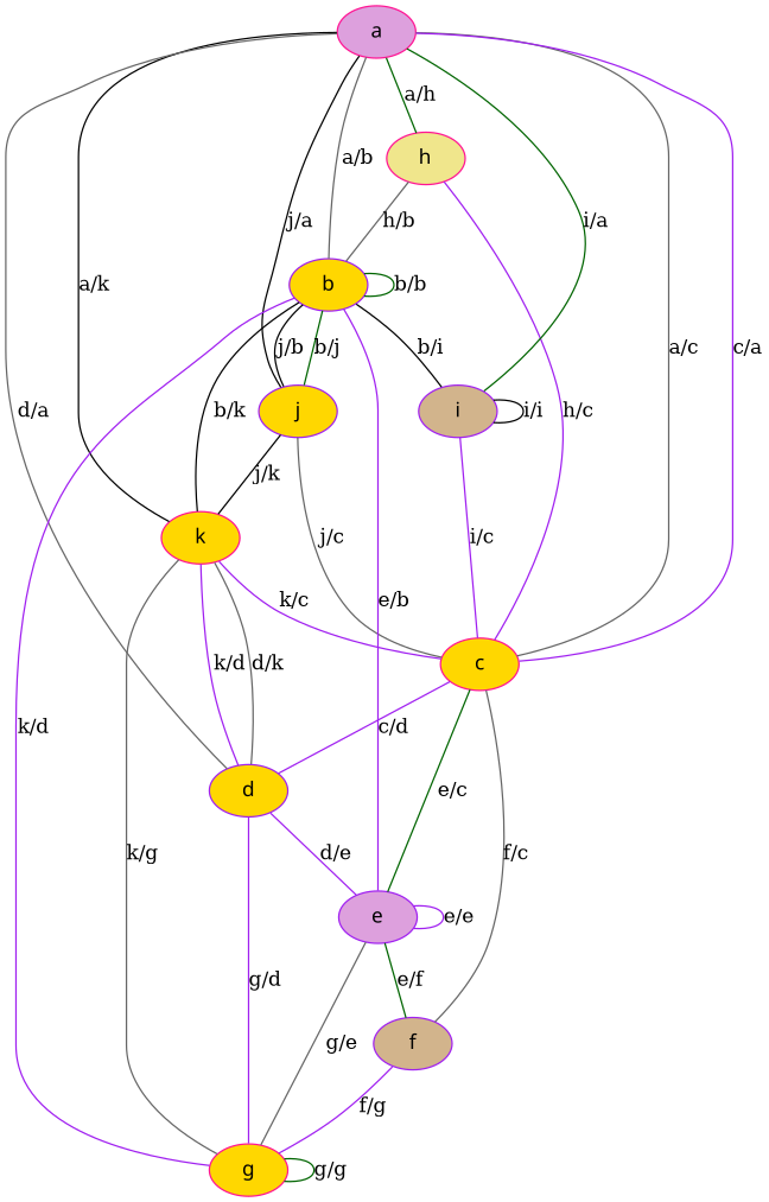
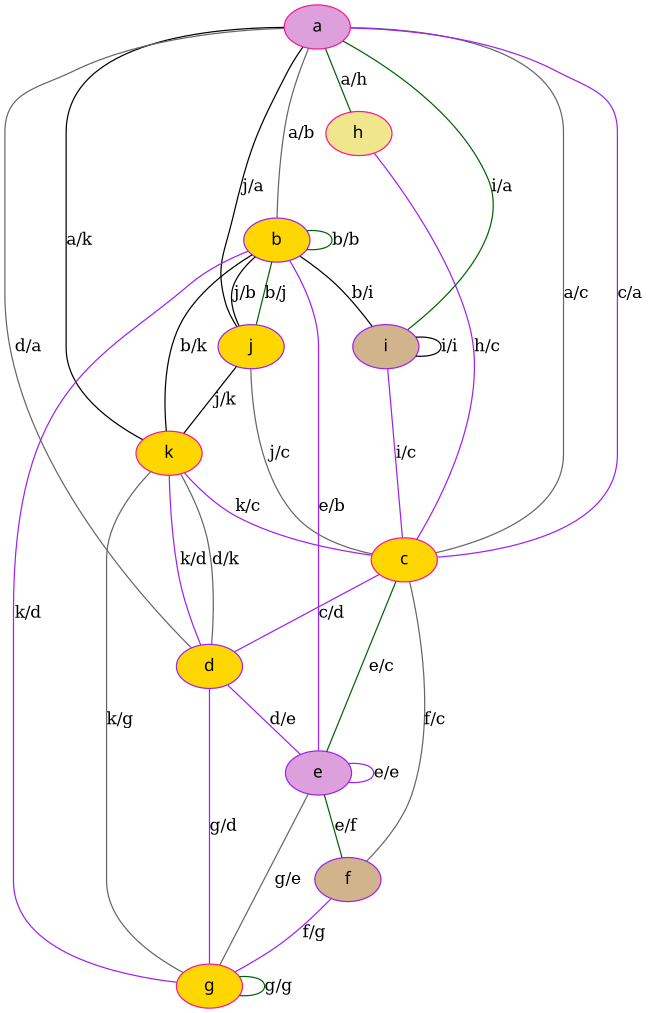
  digraph {
    splines=true
    node [color=purple fillcolor=gold fontname=Verdana style=filled]
    edge [color=purple dir=none]
    a [color=deeppink fillcolor=plum]
    b
    c [color=deeppink]
    h [color=deeppink fillcolor=khaki]
    k [color=deeppink]
    j
    i [fillcolor=tan]
    d
    g [color=deeppink]
    e [fillcolor=plum]
    f [fillcolor=tan]
    a -> b [color=gray40 label="a/b"]
    a -> c [color=gray40 label="a/c"]
    a -> h [color=darkgreen label="a/h"]
    a -> k [color=black label="a/k"]
    b -> b [color=darkgreen label="b/b"]
    b -> k [color=black label="b/k"]
    b -> j [color=darkgreen label="b/j"]
    b -> i [color=black label="b/i"]
    c -> a [label="c/a"]
    c -> d [label="c/d"]
-   h -> b [color=gray40 label="h/b"]
    h -> c [label="h/c"]
    k -> c [label="k/c"]
    k -> d [label="k/d"]
    k -> g [color=gray40 label="k/g"]
    j -> a [color=black label="j/a"]
    j -> b [color=black label="j/b"]
    j -> c [color=gray40 label="j/c"]
    j -> k [color=black label="j/k"]
    i -> a [color=darkgreen label="i/a"]
    i -> c [label="i/c"]
    i -> i [color=black label="i/i"]
    d -> a [color=gray40 label="d/a"]
    d -> k [color=gray40 label="d/k"]
    d -> e [label="d/e"]
    g -> b [label="k/d"]
    g -> d [label="g/d"]
    g -> g [color=darkgreen label="g/g"]
    g -> e [color=gray40 label="g/e"]
    e -> b [label="e/b"]
    e -> c [color=darkgreen label="e/c"]
    e -> e [label="e/e"]
    e -> f [color=darkgreen label="e/f"]
    f -> c [color=gray40 label="f/c"]
    f -> g [label="f/g"]
  }
